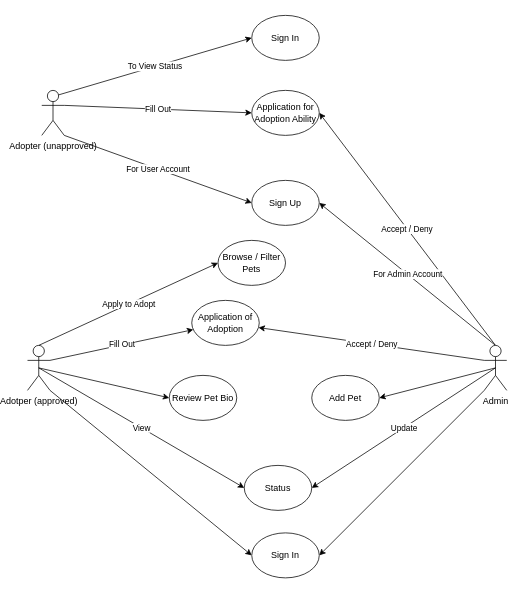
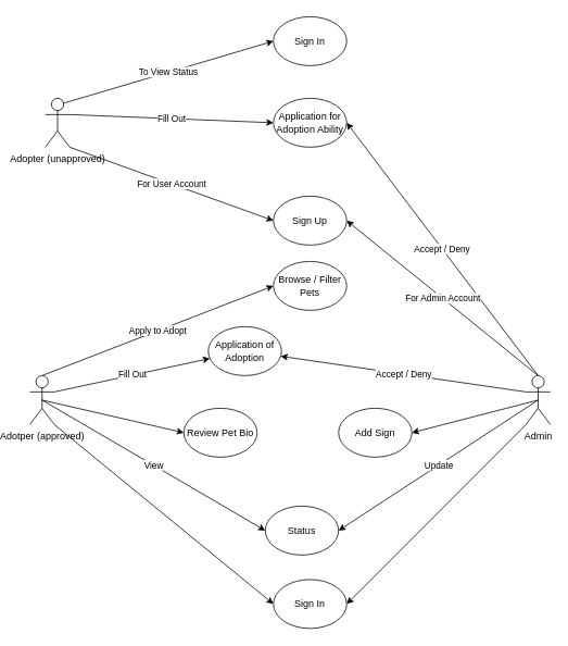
  <mxCell id="0" />
  <mxCell id="1" parent="0" />
  <mxCell id="2" value="Fill Out" style="edgeStyle=none;html=1;exitX=1;exitY=0.333;exitDx=0;exitDy=0;exitPerimeter=0;" parent="1" source="7" target="15" edge="1"><mxGeometry relative="1" as="geometry" /></mxCell>
  <mxCell id="3" value="Fill Out" style="edgeStyle=none;html=1;exitX=1;exitY=0.333;exitDx=0;exitDy=0;exitPerimeter=0;entryX=0;entryY=0.5;entryDx=0;entryDy=0;" parent="1" source="19" target="18" edge="1"><mxGeometry relative="1" as="geometry"><mxPoint x="321.273" y="540.586" as="targetPoint" /></mxGeometry></mxCell>
  <mxCell id="4" value="Apply to Adopt" style="edgeStyle=none;html=1;exitX=0.5;exitY=0;exitDx=0;exitDy=0;exitPerimeter=0;entryX=0;entryY=0.5;entryDx=0;entryDy=0;" parent="1" source="7" target="16" edge="1"><mxGeometry relative="1" as="geometry" /></mxCell>
  <mxCell id="5" style="edgeStyle=none;html=1;exitX=0.5;exitY=0.5;exitDx=0;exitDy=0;exitPerimeter=0;entryX=0;entryY=0.5;entryDx=0;entryDy=0;" parent="1" source="7" target="17" edge="1"><mxGeometry relative="1" as="geometry" /></mxCell>
  <mxCell id="6" style="edgeStyle=none;html=1;exitX=1;exitY=1;exitDx=0;exitDy=0;exitPerimeter=0;entryX=0;entryY=0.5;entryDx=0;entryDy=0;" parent="1" source="7" target="13" edge="1"><mxGeometry relative="1" as="geometry" /></mxCell>
  <mxCell id="7" value="Adotper (approved)" style="shape=umlActor;verticalLabelPosition=bottom;verticalAlign=top;html=1;outlineConnect=0;" parent="1" vertex="1"><mxGeometry x="20" y="460" width="30" height="60" as="geometry" /></mxCell>
  <mxCell id="8" value="Accept / Deny" style="edgeStyle=none;html=1;exitX=0;exitY=0.333;exitDx=0;exitDy=0;exitPerimeter=0;" parent="1" source="12" target="15" edge="1"><mxGeometry relative="1" as="geometry" /></mxCell>
  <mxCell id="9" value="Accept / Deny" style="edgeStyle=none;html=1;exitX=0.5;exitY=0;exitDx=0;exitDy=0;exitPerimeter=0;entryX=1;entryY=0.5;entryDx=0;entryDy=0;" parent="1" source="12" target="18" edge="1"><mxGeometry relative="1" as="geometry"><mxPoint x="409" y="550" as="targetPoint" /></mxGeometry></mxCell>
  <mxCell id="10" value="For Admin Account" style="edgeStyle=none;html=1;entryX=1;entryY=0.5;entryDx=0;entryDy=0;exitX=0.5;exitY=0;exitDx=0;exitDy=0;exitPerimeter=0;" parent="1" source="12" target="14" edge="1"><mxGeometry relative="1" as="geometry" /></mxCell>
  <mxCell id="11" style="edgeStyle=none;html=1;exitX=0;exitY=1;exitDx=0;exitDy=0;exitPerimeter=0;entryX=1;entryY=0.5;entryDx=0;entryDy=0;" parent="1" source="12" target="13" edge="1"><mxGeometry relative="1" as="geometry" /></mxCell>
  <mxCell id="12" value="Admin" style="shape=umlActor;verticalLabelPosition=bottom;verticalAlign=top;html=1;outlineConnect=0;" parent="1" vertex="1"><mxGeometry x="629" y="460" width="30" height="60" as="geometry" /></mxCell>
  <mxCell id="13" value="Sign In" style="ellipse;whiteSpace=wrap;html=1;" parent="1" vertex="1"><mxGeometry x="319" y="710" width="90" height="60" as="geometry" /></mxCell>
  <mxCell id="14" value="Sign Up" style="ellipse;whiteSpace=wrap;html=1;" parent="1" vertex="1"><mxGeometry x="319" width="90" height="60" as="geometry" y="240" /></mxCell>
  <mxCell id="15" value="Application of Adoption" style="ellipse;whiteSpace=wrap;html=1;" parent="1" vertex="1"><mxGeometry x="239" y="400" width="90" height="60" as="geometry" /></mxCell>
- <mxCell id="16" value="Browse / Filter Pets" style="ellipse;whiteSpace=wrap;html=1;" parent="1" vertex="1"><mxGeometry x="274" y="320" width="90" height="60" as="geometry" /></mxCell>
+ <mxCell id="16" value="Browse / Filter Pets" style="ellipse;whiteSpace=wrap;html=1;" parent="1" vertex="1"><mxGeometry x="319" y="320" width="90" height="60" as="geometry" /></mxCell>
  <mxCell id="17" value="&lt;div style=&quot;text-align: center;&quot;&gt;&lt;span style=&quot;background-color: initial; text-align: start;&quot;&gt;Review Pet Bio&lt;/span&gt;&lt;span style=&quot;background-color: initial; color: rgba(0, 0, 0, 0); font-family: monospace; font-size: 0px; text-align: start;&quot;&gt;%3CmxGraphModel%3E%3Croot%3E%3CmxCell%20id%3D%220%22%2F%3E%3CmxCell%20id%3D%221%22%20parent%3D%220%22%2F%3E%3CmxCell%20id%3D%222%22%20value%3D%22Browse%20Pets%22%20style%3D%22ellipse%3BwhiteSpace%3Dwrap%3Bhtml%3D1%3B%22%20vertex%3D%221%22%20parent%3D%221%22%3E%3CmxGeometry%20x%3D%22180%22%20y%3D%2210%22%20width%3D%22120%22%20height%3D%2280%22%20as%3D%22geometry%22%2F%3E%3C%2FmxCell%3E%3C%2Froot%3E%3C%2FmxGraphModel%3E&lt;/span&gt;&lt;span style=&quot;background-color: initial; color: rgba(0, 0, 0, 0); font-family: monospace; font-size: 0px; text-align: start;&quot;&gt;%3CmxGraphModel%3E%3Croot%3E%3CmxCell%20id%3D%220%22%2F%3E%3CmxCell%20id%3D%221%22%20parent%3D%220%22%2F%3E%3CmxCell%20id%3D%222%22%20value%3D%22Browse%20Pets%22%20style%3D%22ellipse%3BwhiteSpace%3Dwrap%3Bhtml%3D1%3B%22%20vertex%3D%221%22%20parent%3D%221%22%3E%3CmxGeometry%20x%3D%22180%22%20y%3D%2210%22%20width%3D%22120%22%20height%3D%2280%22%20as%3D%22geometry%22%2F%3E%3C%2FmxCell%3E%3C%2Froot%3E%3C%2FmxGraphModel%3E&lt;/span&gt;&lt;/div&gt;" style="ellipse;whiteSpace=wrap;html=1;" parent="1" vertex="1"><mxGeometry x="209" y="500" width="90" height="60" as="geometry" /></mxCell>
  <mxCell id="18" value="Application for Adoption Ability" style="ellipse;whiteSpace=wrap;html=1;" vertex="1" parent="1"><mxGeometry x="319" y="120" width="90" height="60" as="geometry" /></mxCell>
  <mxCell id="19" value="Adopter (unapproved)" style="shape=umlActor;verticalLabelPosition=bottom;verticalAlign=top;html=1;outlineConnect=0;" vertex="1" parent="1"><mxGeometry x="39" y="120" width="30" height="60" as="geometry" /></mxCell>
  <mxCell id="20" value="For User Account" style="edgeStyle=none;html=1;exitX=1;exitY=1;exitDx=0;exitDy=0;exitPerimeter=0;entryX=0;entryY=0.5;entryDx=0;entryDy=0;" edge="1" parent="1" source="19" target="14"><mxGeometry x="0.002" relative="1" as="geometry"><mxPoint as="offset" /><mxPoint x="44" y="470" as="sourcePoint" /><mxPoint x="329" y="280" as="targetPoint" /></mxGeometry></mxCell>
- <mxCell id="21" value="&lt;div style=&quot;text-align: start;&quot;&gt;Add Pet&lt;/div&gt;" style="ellipse;whiteSpace=wrap;html=1;" vertex="1" parent="1"><mxGeometry x="399" y="500" width="90" height="60" as="geometry" /></mxCell>
+ <mxCell id="21" value="&lt;div style=&quot;text-align: start;&quot;&gt;Add Sign&lt;/div&gt;" style="ellipse;whiteSpace=wrap;html=1;" vertex="1" parent="1"><mxGeometry x="399" y="500" width="90" height="60" as="geometry" /></mxCell>
  <mxCell id="22" style="edgeStyle=none;html=1;exitX=0.5;exitY=0.5;exitDx=0;exitDy=0;exitPerimeter=0;entryX=1;entryY=0.5;entryDx=0;entryDy=0;" edge="1" parent="1" source="12" target="21"><mxGeometry relative="1" as="geometry"><mxPoint x="464" y="510" as="sourcePoint" /><mxPoint x="629" y="570" as="targetPoint" /></mxGeometry></mxCell>
  <mxCell id="23" value="Sign In" style="ellipse;whiteSpace=wrap;html=1;" vertex="1" parent="1"><mxGeometry x="319" y="20" width="90" height="60" as="geometry" /></mxCell>
  <mxCell id="24" value="To View Status" style="edgeStyle=none;html=1;exitX=0.75;exitY=0.1;exitDx=0;exitDy=0;exitPerimeter=0;entryX=0;entryY=0.5;entryDx=0;entryDy=0;" edge="1" parent="1" source="19" target="23"><mxGeometry relative="1" as="geometry"><mxPoint x="79" y="150" as="sourcePoint" /><mxPoint x="329" y="160" as="targetPoint" /></mxGeometry></mxCell>
  <mxCell id="25" value="Status" style="ellipse;whiteSpace=wrap;html=1;" vertex="1" parent="1"><mxGeometry x="309" y="620" width="90" height="60" as="geometry" /></mxCell>
  <mxCell id="26" value="View" style="edgeStyle=none;html=1;exitX=0.5;exitY=0.5;exitDx=0;exitDy=0;exitPerimeter=0;entryX=0;entryY=0.5;entryDx=0;entryDy=0;" edge="1" parent="1" source="7" target="25"><mxGeometry relative="1" as="geometry"><mxPoint x="60" y="490" as="sourcePoint" /><mxPoint x="329.045" y="481.339" as="targetPoint" /></mxGeometry></mxCell>
  <mxCell id="27" value="Update" style="edgeStyle=none;html=1;exitX=0.5;exitY=0.5;exitDx=0;exitDy=0;exitPerimeter=0;entryX=1;entryY=0.5;entryDx=0;entryDy=0;" edge="1" parent="1" source="12" target="25"><mxGeometry relative="1" as="geometry"><mxPoint x="319" y="570" as="sourcePoint" /><mxPoint x="593" y="730" as="targetPoint" /></mxGeometry></mxCell>
